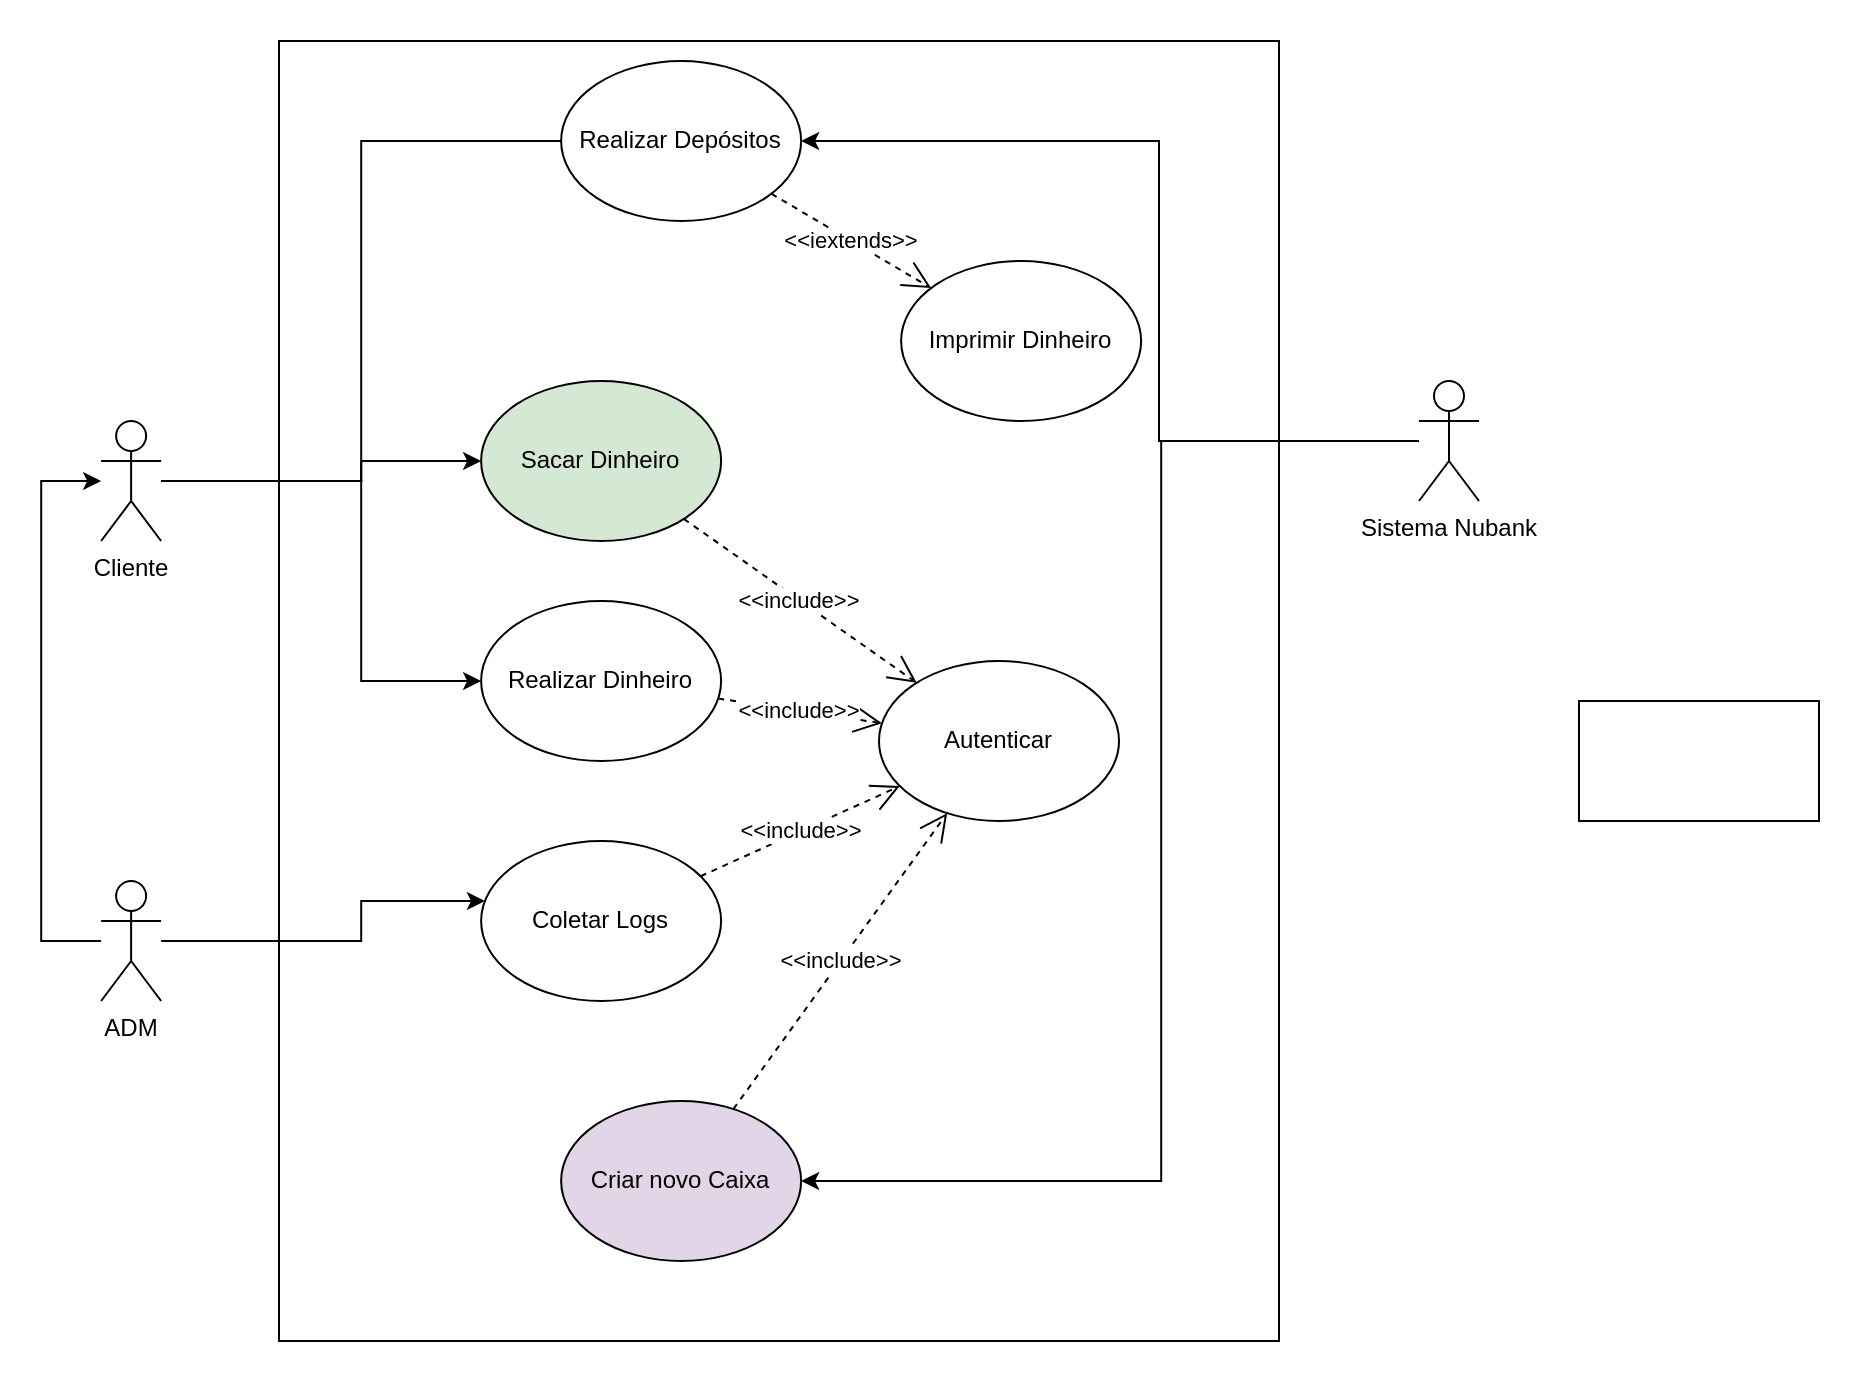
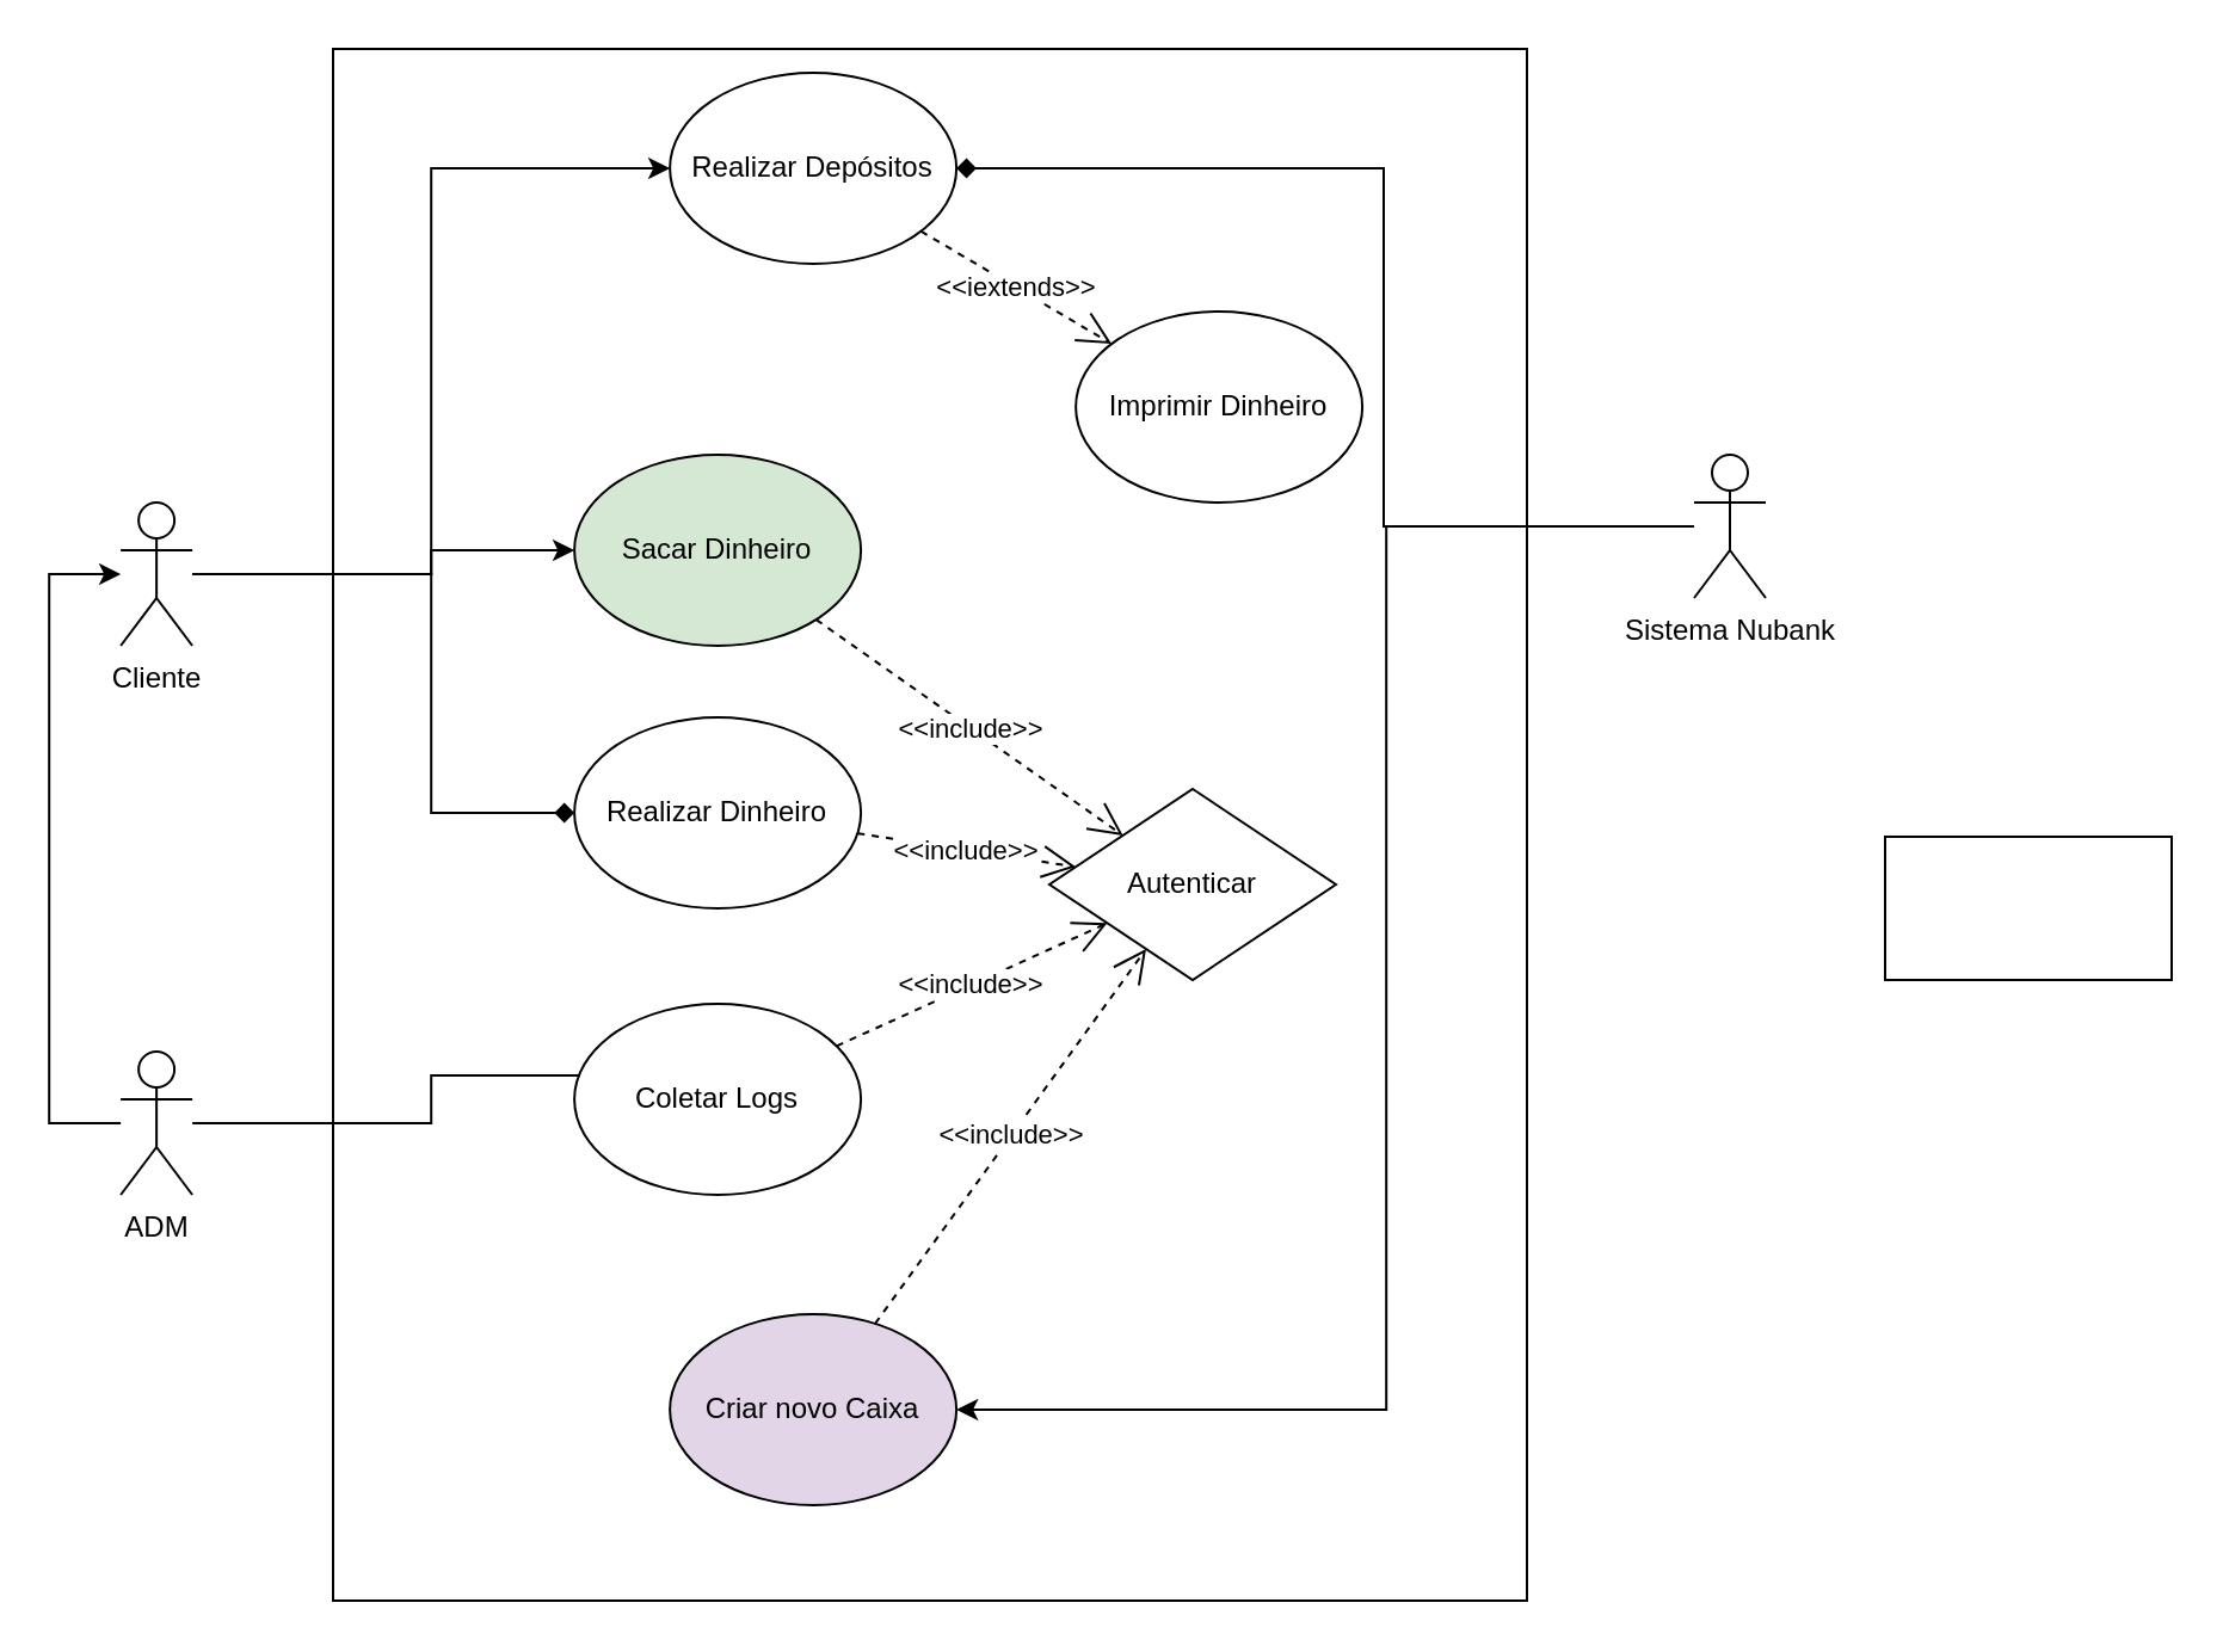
  <mxCell id="0" />
  <mxCell id="1" parent="0" />
  <mxCell id="2" value="" style="rounded=0;whiteSpace=wrap;html=1;" vertex="1" parent="1"><mxGeometry x="789" y="350" width="120" height="60" as="geometry" /></mxCell>
  <mxCell id="3" value="" style="rounded=0;whiteSpace=wrap;html=1;" vertex="1" parent="1"><mxGeometry x="139" y="20" width="500" height="650" as="geometry" /></mxCell>
  <mxCell id="4" style="edgeStyle=orthogonalEdgeStyle;rounded=0;orthogonalLoop=1;jettySize=auto;html=1;" edge="1" parent="1" source="7" target="11"><mxGeometry relative="1" as="geometry"><Array as="points"><mxPoint x="180.06" y="240" /><mxPoint x="180.06" y="230" /></Array></mxGeometry></mxCell>
- <mxCell id="5" style="edgeStyle=orthogonalEdgeStyle;rounded=0;orthogonalLoop=1;jettySize=auto;html=1;entryX=0;entryY=0.5;entryDx=0;entryDy=0;" edge="1" parent="1" source="7" target="12"><mxGeometry relative="1" as="geometry"><Array as="points"><mxPoint x="180.06" y="240" /><mxPoint x="180.06" y="340" /></Array></mxGeometry></mxCell>
- <mxCell id="6" style="edgeStyle=orthogonalEdgeStyle;rounded=0;orthogonalLoop=1;jettySize=auto;html=1;entryX=0;entryY=0.5;entryDx=0;entryDy=0;endArrow=none;" edge="1" parent="1" source="7" target="13"><mxGeometry relative="1" as="geometry" /></mxCell>
+ <mxCell id="5" style="edgeStyle=orthogonalEdgeStyle;rounded=0;orthogonalLoop=1;jettySize=auto;html=1;entryX=0;entryY=0.5;entryDx=0;entryDy=0;endArrow=diamond;" edge="1" parent="1" source="7" target="12"><mxGeometry relative="1" as="geometry"><Array as="points"><mxPoint x="180.06" y="240" /><mxPoint x="180.06" y="340" /></Array></mxGeometry></mxCell>
+ <mxCell id="6" style="edgeStyle=orthogonalEdgeStyle;rounded=0;orthogonalLoop=1;jettySize=auto;html=1;entryX=0;entryY=0.5;entryDx=0;entryDy=0;" edge="1" parent="1" source="7" target="13"><mxGeometry relative="1" as="geometry" /></mxCell>
  <mxCell id="7" value="Cliente&lt;br&gt;" style="shape=umlActor;verticalLabelPosition=bottom;verticalAlign=top;html=1;" vertex="1" parent="1"><mxGeometry x="50.06" y="210" width="30" height="60" as="geometry" /></mxCell>
  <mxCell id="8" style="edgeStyle=orthogonalEdgeStyle;rounded=0;orthogonalLoop=1;jettySize=auto;html=1;" edge="1" parent="1" source="10" target="7"><mxGeometry relative="1" as="geometry"><Array as="points"><mxPoint x="20.06" y="470" /><mxPoint x="20.06" y="240" /></Array></mxGeometry></mxCell>
- <mxCell id="9" style="edgeStyle=orthogonalEdgeStyle;rounded=0;orthogonalLoop=1;jettySize=auto;html=1;" edge="1" parent="1" source="10" target="14"><mxGeometry relative="1" as="geometry"><Array as="points"><mxPoint x="180.06" y="470" /><mxPoint x="180.06" y="450" /></Array></mxGeometry></mxCell>
+ <mxCell id="9" style="edgeStyle=orthogonalEdgeStyle;rounded=0;orthogonalLoop=1;jettySize=auto;html=1;endArrow=none;" edge="1" parent="1" source="10" target="14"><mxGeometry relative="1" as="geometry"><Array as="points"><mxPoint x="180.06" y="470" /><mxPoint x="180.06" y="450" /></Array></mxGeometry></mxCell>
  <mxCell id="10" value="ADM" style="shape=umlActor;verticalLabelPosition=bottom;verticalAlign=top;html=1;outlineConnect=0;" vertex="1" parent="1"><mxGeometry x="50.06" y="440" width="30" height="60" as="geometry" /></mxCell>
  <mxCell id="11" value="Sacar Dinheiro" style="ellipse;whiteSpace=wrap;html=1;fillColor=#d5e8d4;" vertex="1" parent="1"><mxGeometry x="240.06" y="190" width="120" height="80" as="geometry" /></mxCell>
  <mxCell id="12" value="Realizar Dinheiro" style="ellipse;whiteSpace=wrap;html=1;" vertex="1" parent="1"><mxGeometry x="240.06" y="300" width="120" height="80" as="geometry" /></mxCell>
  <mxCell id="13" value="Realizar Depósitos" style="ellipse;whiteSpace=wrap;html=1;" vertex="1" parent="1"><mxGeometry x="280.06" y="30" width="120" height="80" as="geometry" /></mxCell>
  <mxCell id="14" value="Coletar Logs" style="ellipse;whiteSpace=wrap;html=1;" vertex="1" parent="1"><mxGeometry x="240.06" y="420" width="120" height="80" as="geometry" /></mxCell>
  <mxCell id="15" value="Criar novo Caixa" style="ellipse;whiteSpace=wrap;html=1;fillColor=#e1d5e7;" vertex="1" parent="1"><mxGeometry x="280.06" y="550" width="120" height="80" as="geometry" /></mxCell>
  <mxCell id="16" style="edgeStyle=orthogonalEdgeStyle;rounded=0;orthogonalLoop=1;jettySize=auto;html=1;entryX=1;entryY=0.5;entryDx=0;entryDy=0;" edge="1" parent="1" source="18" target="15"><mxGeometry relative="1" as="geometry"><Array as="points"><mxPoint x="580.06" y="220" /><mxPoint x="580.06" y="590" /></Array></mxGeometry></mxCell>
- <mxCell id="17" style="edgeStyle=orthogonalEdgeStyle;rounded=0;orthogonalLoop=1;jettySize=auto;html=1;entryX=1;entryY=0.5;entryDx=0;entryDy=0;" edge="1" parent="1" source="18" target="13"><mxGeometry relative="1" as="geometry"><Array as="points"><mxPoint x="579" y="220" /><mxPoint x="579" y="70" /></Array></mxGeometry></mxCell>
+ <mxCell id="17" style="edgeStyle=orthogonalEdgeStyle;rounded=0;orthogonalLoop=1;jettySize=auto;html=1;entryX=1;entryY=0.5;entryDx=0;entryDy=0;endArrow=diamond;" edge="1" parent="1" source="18" target="13"><mxGeometry relative="1" as="geometry"><Array as="points"><mxPoint x="579" y="220" /><mxPoint x="579" y="70" /></Array></mxGeometry></mxCell>
  <mxCell id="18" value="Sistema Nubank" style="shape=umlActor;verticalLabelPosition=bottom;verticalAlign=top;html=1;outlineConnect=0;" vertex="1" parent="1"><mxGeometry x="709" y="190" width="30" height="60" as="geometry" /></mxCell>
  <mxCell id="19" value="Imprimir Dinheiro" style="ellipse;whiteSpace=wrap;html=1;" vertex="1" parent="1"><mxGeometry x="450.06" y="130" width="120" height="80" as="geometry" /></mxCell>
- <mxCell id="20" value="Autenticar" style="ellipse;whiteSpace=wrap;html=1;" vertex="1" parent="1"><mxGeometry x="439" y="330" width="120" height="80" as="geometry" /></mxCell>
+ <mxCell id="20" value="Autenticar" style="rhombus;whiteSpace=wrap;html=1;" vertex="1" parent="1"><mxGeometry x="439" y="330" width="120" height="80" as="geometry" /></mxCell>
  <mxCell id="21" value="&amp;lt;&amp;lt;include&amp;gt;&amp;gt;" style="endArrow=open;endSize=12;dashed=1;html=1;" edge="1" parent="1" source="12" target="20"><mxGeometry width="160" relative="1" as="geometry"><mxPoint x="380.06" y="220" as="sourcePoint" /><mxPoint x="540.06" y="220" as="targetPoint" /></mxGeometry></mxCell>
  <mxCell id="22" value="&amp;lt;&amp;lt;include&amp;gt;&amp;gt;" style="endArrow=open;endSize=12;dashed=1;html=1;" edge="1" parent="1" source="11" target="20"><mxGeometry width="160" relative="1" as="geometry"><mxPoint x="396.352" y="224.552" as="sourcePoint" /><mxPoint x="503.73" y="165.417" as="targetPoint" /></mxGeometry></mxCell>
  <mxCell id="23" value="&amp;lt;&amp;lt;include&amp;gt;&amp;gt;" style="endArrow=open;endSize=12;dashed=1;html=1;" edge="1" parent="1" source="14" target="20"><mxGeometry width="160" relative="1" as="geometry"><mxPoint x="368.752" y="341.692" as="sourcePoint" /><mxPoint x="461.367" y="328.302" as="targetPoint" /></mxGeometry></mxCell>
  <mxCell id="24" value="&amp;lt;&amp;lt;iextends&amp;gt;&amp;gt;" style="endArrow=open;endSize=12;dashed=1;html=1;" edge="1" parent="1" source="13" target="19"><mxGeometry width="160" relative="1" as="geometry"><mxPoint x="352.618" y="431.803" as="sourcePoint" /><mxPoint x="477.668" y="348.308" as="targetPoint" /></mxGeometry></mxCell>
  <mxCell id="25" value="&amp;lt;&amp;lt;include&amp;gt;&amp;gt;" style="endArrow=open;endSize=12;dashed=1;html=1;" edge="1" parent="1" source="15" target="20"><mxGeometry width="160" relative="1" as="geometry"><mxPoint x="352.618" y="431.803" as="sourcePoint" /><mxPoint x="477.668" y="348.308" as="targetPoint" /></mxGeometry></mxCell>
